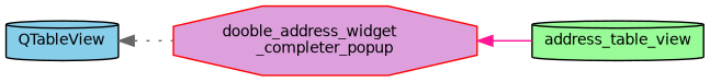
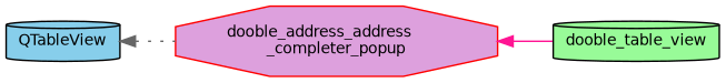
  digraph {
    rankdir=LR
    node [color=black fontname=Helvetica fontsize=10 shape=cylinder style=filled]
    edge [dir=back fontname=Helvetica fontsize=10 labelfontname=Helvetica labelfontsize=10]
    n1 [fillcolor=skyblue height=0.2 label=QTableView width=0.4]
-   n2 [color=red fillcolor=plum height=0.2 label="dooble_address_widget\l_completer_popup" shape=octagon width=0.4]
-   n3 [fillcolor=palegreen height=0.2 label=address_table_view width=0.4]
+   n2 [color=red fillcolor=plum height=0.2 label="dooble_address_address\l_completer_popup" shape=octagon width=0.4]
+   n3 [fillcolor=palegreen height=0.2 label=dooble_table_view width=0.4]
    n1 -> n2 [color=gray40 style=dotted]
    n2 -> n3 [color=deeppink style=solid]
  }
